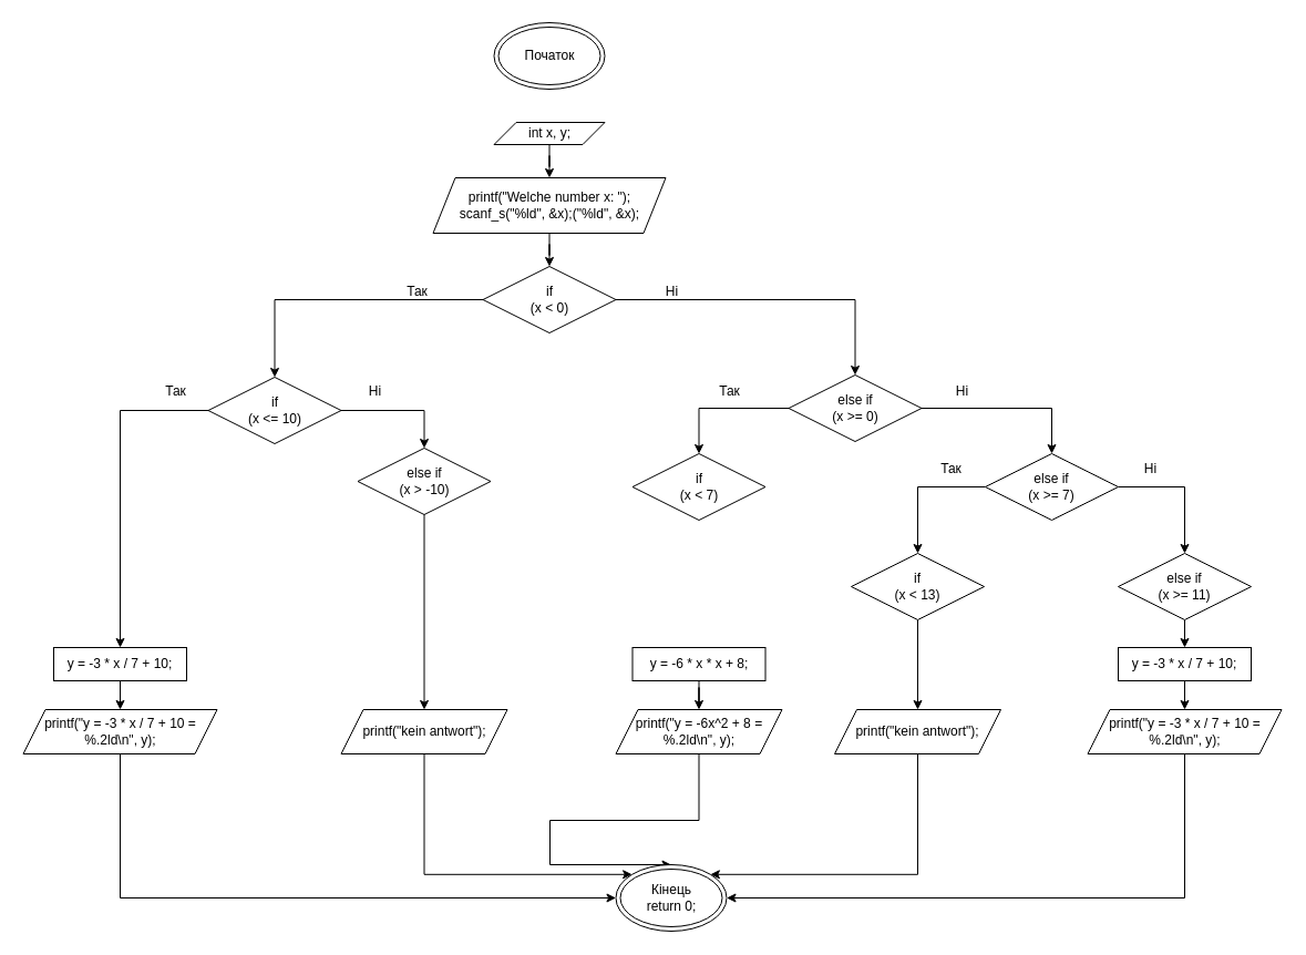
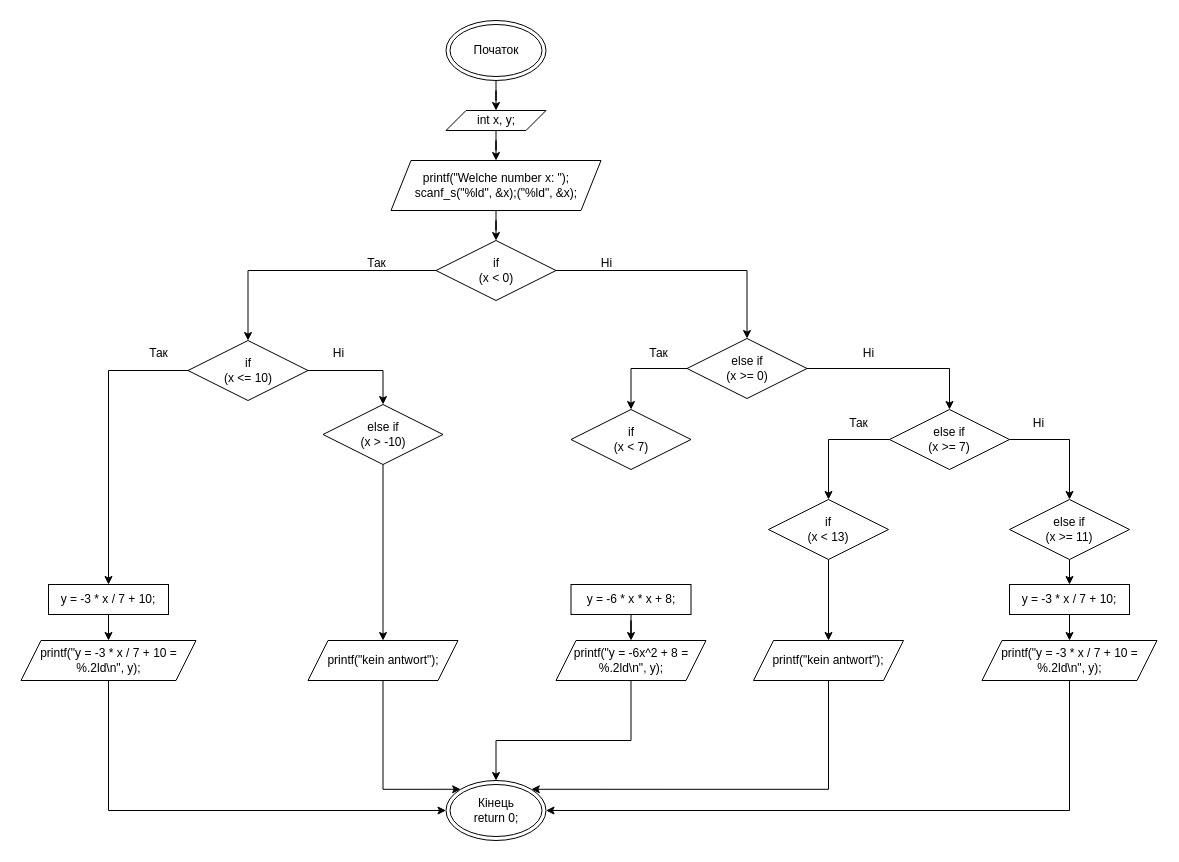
  <mxCell id="0" />
  <mxCell id="1" parent="0" />
+ <mxCell id="2" value="" style="edgeStyle=orthogonalEdgeStyle;rounded=0;orthogonalLoop=1;jettySize=auto;html=1;" parent="1" source="3" target="5" edge="1"><mxGeometry relative="1" as="geometry" /></mxCell>
  <mxCell id="3" value="Початок" style="ellipse;shape=doubleEllipse;whiteSpace=wrap;html=1;" parent="1" vertex="1"><mxGeometry x="445.5" y="20" width="100" height="60" as="geometry" /></mxCell>
  <mxCell id="4" value="" style="edgeStyle=orthogonalEdgeStyle;rounded=0;orthogonalLoop=1;jettySize=auto;html=1;" parent="1" source="5" target="7" edge="1"><mxGeometry relative="1" as="geometry" /></mxCell>
  <mxCell id="5" value="int x, y;" style="shape=parallelogram;perimeter=parallelogramPerimeter;whiteSpace=wrap;html=1;fixedSize=1;" parent="1" vertex="1"><mxGeometry x="445.5" y="110" width="100" height="20" as="geometry" /></mxCell>
  <mxCell id="6" value="" style="edgeStyle=orthogonalEdgeStyle;rounded=0;orthogonalLoop=1;jettySize=auto;html=1;" parent="1" source="7" target="10" edge="1"><mxGeometry relative="1" as="geometry" /></mxCell>
  <mxCell id="7" value="printf(&quot;Welche number x: &quot;);&lt;div&gt;scanf_s(&quot;%ld&quot;, &amp;amp;x);(&quot;%ld&quot;, &amp;amp;x);&lt;/div&gt;" style="shape=parallelogram;perimeter=parallelogramPerimeter;whiteSpace=wrap;html=1;fixedSize=1;" parent="1" vertex="1"><mxGeometry x="390.5" y="160" width="210" height="50" as="geometry" /></mxCell>
  <mxCell id="8" style="edgeStyle=orthogonalEdgeStyle;rounded=0;orthogonalLoop=1;jettySize=auto;html=1;entryX=0.5;entryY=0;entryDx=0;entryDy=0;" parent="1" source="10" target="16" edge="1"><mxGeometry relative="1" as="geometry" /></mxCell>
  <mxCell id="9" value="" style="edgeStyle=orthogonalEdgeStyle;rounded=0;orthogonalLoop=1;jettySize=auto;html=1;entryX=0.5;entryY=0;entryDx=0;entryDy=0;" parent="1" source="10" target="13" edge="1"><mxGeometry relative="1" as="geometry"><Array as="points"><mxPoint x="248" y="270" /></Array></mxGeometry></mxCell>
  <mxCell id="10" value="if&lt;br&gt;(x &amp;lt; 0)" style="rhombus;whiteSpace=wrap;html=1;" parent="1" vertex="1"><mxGeometry x="435.5" y="240" width="120" height="60" as="geometry" /></mxCell>
  <mxCell id="11" style="edgeStyle=orthogonalEdgeStyle;rounded=0;orthogonalLoop=1;jettySize=auto;html=1;entryX=0.5;entryY=0;entryDx=0;entryDy=0;exitX=1;exitY=0.5;exitDx=0;exitDy=0;" parent="1" source="13" target="20" edge="1"><mxGeometry relative="1" as="geometry" /></mxCell>
  <mxCell id="12" style="edgeStyle=orthogonalEdgeStyle;rounded=0;orthogonalLoop=1;jettySize=auto;html=1;entryX=0.5;entryY=0;entryDx=0;entryDy=0;exitX=0;exitY=0.5;exitDx=0;exitDy=0;" parent="1" source="13" target="23" edge="1"><mxGeometry relative="1" as="geometry" /></mxCell>
  <mxCell id="13" value="if&lt;br&gt;(x &amp;lt;= 10)" style="rhombus;whiteSpace=wrap;html=1;" parent="1" vertex="1"><mxGeometry x="187.5" y="340" width="120" height="60" as="geometry" /></mxCell>
  <mxCell id="14" style="edgeStyle=orthogonalEdgeStyle;rounded=0;orthogonalLoop=1;jettySize=auto;html=1;entryX=0.5;entryY=0;entryDx=0;entryDy=0;exitX=0;exitY=0.5;exitDx=0;exitDy=0;" parent="1" source="16" target="21" edge="1"><mxGeometry relative="1" as="geometry" /></mxCell>
  <mxCell id="15" style="edgeStyle=orthogonalEdgeStyle;rounded=0;orthogonalLoop=1;jettySize=auto;html=1;entryX=0.5;entryY=0;entryDx=0;entryDy=0;exitX=1;exitY=0.5;exitDx=0;exitDy=0;" parent="1" source="16" target="30" edge="1"><mxGeometry relative="1" as="geometry" /></mxCell>
- <mxCell id="16" value="else if&lt;br&gt;(x &amp;gt;= 0)" style="rhombus;whiteSpace=wrap;html=1;" parent="1" vertex="1"><mxGeometry x="711.5" y="338" width="120" height="60" as="geometry" /></mxCell>
+ <mxCell id="16" value="else if&lt;br&gt;(x &amp;gt;= 0)" style="rhombus;whiteSpace=wrap;html=1;" parent="1" vertex="1"><mxGeometry x="686.5" y="338" width="120" height="60" as="geometry" /></mxCell>
  <mxCell id="17" value="Так" style="text;html=1;align=center;verticalAlign=middle;resizable=0;points=[];autosize=1;strokeColor=none;fillColor=none;" parent="1" vertex="1"><mxGeometry x="355.5" y="248" width="40" height="30" as="geometry" /></mxCell>
  <mxCell id="18" value="Ні" style="text;html=1;align=center;verticalAlign=middle;resizable=0;points=[];autosize=1;strokeColor=none;fillColor=none;" parent="1" vertex="1"><mxGeometry x="590.5" y="248" width="30" height="30" as="geometry" /></mxCell>
  <mxCell id="19" value="" style="edgeStyle=orthogonalEdgeStyle;rounded=0;orthogonalLoop=1;jettySize=auto;html=1;" parent="1" source="20" target="27" edge="1"><mxGeometry relative="1" as="geometry" /></mxCell>
  <mxCell id="20" value="else if&lt;div&gt;(x &amp;gt; -10)&lt;/div&gt;" style="rhombus;whiteSpace=wrap;html=1;" parent="1" vertex="1"><mxGeometry x="322.5" y="404" width="120" height="60" as="geometry" /></mxCell>
  <mxCell id="21" value="if&lt;br&gt;(x &amp;lt; 7)" style="rhombus;whiteSpace=wrap;html=1;" parent="1" vertex="1"><mxGeometry x="570.5" y="409" width="120" height="60" as="geometry" /></mxCell>
  <mxCell id="22" value="" style="edgeStyle=orthogonalEdgeStyle;rounded=0;orthogonalLoop=1;jettySize=auto;html=1;" parent="1" source="23" target="25" edge="1"><mxGeometry relative="1" as="geometry" /></mxCell>
  <mxCell id="23" value="y = -3 * x / 7 + 10;" style="rounded=0;whiteSpace=wrap;html=1;" parent="1" vertex="1"><mxGeometry x="48" y="584" width="120" height="30" as="geometry" /></mxCell>
  <mxCell id="24" style="edgeStyle=orthogonalEdgeStyle;rounded=0;orthogonalLoop=1;jettySize=auto;html=1;entryX=0;entryY=0.5;entryDx=0;entryDy=0;" parent="1" source="25" target="45" edge="1"><mxGeometry relative="1" as="geometry"><Array as="points"><mxPoint x="108" y="810" /></Array></mxGeometry></mxCell>
  <mxCell id="25" value="printf(&quot;y = -3 * x / 7 + 10&amp;nbsp;= %.2ld\n&quot;, y);" style="shape=parallelogram;perimeter=parallelogramPerimeter;whiteSpace=wrap;html=1;fixedSize=1;" parent="1" vertex="1"><mxGeometry x="20.5" y="640" width="175" height="40" as="geometry" /></mxCell>
  <mxCell id="26" style="edgeStyle=orthogonalEdgeStyle;rounded=0;orthogonalLoop=1;jettySize=auto;html=1;entryX=0;entryY=0;entryDx=0;entryDy=0;" parent="1" source="27" target="45" edge="1"><mxGeometry relative="1" as="geometry"><Array as="points"><mxPoint x="383" y="789" /></Array></mxGeometry></mxCell>
  <mxCell id="27" value="printf(&quot;kein antwort&quot;);" style="shape=parallelogram;perimeter=parallelogramPerimeter;whiteSpace=wrap;html=1;fixedSize=1;" parent="1" vertex="1"><mxGeometry x="307.5" y="640" width="150" height="40" as="geometry" /></mxCell>
  <mxCell id="28" style="edgeStyle=orthogonalEdgeStyle;rounded=0;orthogonalLoop=1;jettySize=auto;html=1;entryX=0.5;entryY=0;entryDx=0;entryDy=0;exitX=1;exitY=0.5;exitDx=0;exitDy=0;" parent="1" source="30" target="36" edge="1"><mxGeometry relative="1" as="geometry" /></mxCell>
  <mxCell id="29" style="edgeStyle=orthogonalEdgeStyle;rounded=0;orthogonalLoop=1;jettySize=auto;html=1;entryX=0.5;entryY=0;entryDx=0;entryDy=0;" parent="1" source="30" target="38" edge="1"><mxGeometry relative="1" as="geometry" /></mxCell>
  <mxCell id="30" value="else if&lt;div&gt;(x &amp;gt;= 7)&lt;/div&gt;" style="rhombus;whiteSpace=wrap;html=1;" parent="1" vertex="1"><mxGeometry x="889" y="409" width="120" height="60" as="geometry" /></mxCell>
  <mxCell id="31" value="" style="edgeStyle=orthogonalEdgeStyle;rounded=0;orthogonalLoop=1;jettySize=auto;html=1;" parent="1" source="32" target="34" edge="1"><mxGeometry relative="1" as="geometry" /></mxCell>
  <mxCell id="32" value="y = -6 * x * x + 8;" style="rounded=0;whiteSpace=wrap;html=1;" parent="1" vertex="1"><mxGeometry x="570.5" y="584" width="120" height="30" as="geometry" /></mxCell>
  <mxCell id="33" style="edgeStyle=orthogonalEdgeStyle;rounded=0;orthogonalLoop=1;jettySize=auto;html=1;entryX=0.5;entryY=0;entryDx=0;entryDy=0;exitX=0.5;exitY=1;exitDx=0;exitDy=0;" parent="1" source="34" target="45" edge="1"><mxGeometry relative="1" as="geometry"><Array as="points"><mxPoint x="631" y="740" /><mxPoint x="496" y="740" /></Array></mxGeometry></mxCell>
  <mxCell id="34" value="printf(&quot;y = -6x^2 + 8 = %.2ld\n&quot;, y);" style="shape=parallelogram;perimeter=parallelogramPerimeter;whiteSpace=wrap;html=1;fixedSize=1;" parent="1" vertex="1"><mxGeometry x="555.5" y="640" width="150" height="40" as="geometry" /></mxCell>
  <mxCell id="35" value="" style="edgeStyle=orthogonalEdgeStyle;rounded=0;orthogonalLoop=1;jettySize=auto;html=1;" parent="1" source="36" target="42" edge="1"><mxGeometry relative="1" as="geometry" /></mxCell>
  <mxCell id="36" value="else if&lt;div&gt;(x &amp;gt;= 11)&lt;/div&gt;" style="rhombus;whiteSpace=wrap;html=1;" parent="1" vertex="1"><mxGeometry x="1009" y="499" width="120" height="60" as="geometry" /></mxCell>
  <mxCell id="37" value="" style="edgeStyle=orthogonalEdgeStyle;rounded=0;orthogonalLoop=1;jettySize=auto;html=1;" parent="1" source="38" target="40" edge="1"><mxGeometry relative="1" as="geometry" /></mxCell>
  <mxCell id="38" value="if&lt;br&gt;(x &amp;lt; 13)" style="rhombus;whiteSpace=wrap;html=1;" parent="1" vertex="1"><mxGeometry x="768" y="499" width="120" height="60" as="geometry" /></mxCell>
  <mxCell id="39" style="edgeStyle=orthogonalEdgeStyle;rounded=0;orthogonalLoop=1;jettySize=auto;html=1;entryX=1;entryY=0;entryDx=0;entryDy=0;" parent="1" source="40" target="45" edge="1"><mxGeometry relative="1" as="geometry"><Array as="points"><mxPoint x="828" y="789" /></Array></mxGeometry></mxCell>
  <mxCell id="40" value="printf(&quot;kein antwort&quot;);" style="shape=parallelogram;perimeter=parallelogramPerimeter;whiteSpace=wrap;html=1;fixedSize=1;" parent="1" vertex="1"><mxGeometry x="753" y="640" width="150" height="40" as="geometry" /></mxCell>
  <mxCell id="41" value="" style="edgeStyle=orthogonalEdgeStyle;rounded=0;orthogonalLoop=1;jettySize=auto;html=1;" parent="1" source="42" target="44" edge="1"><mxGeometry relative="1" as="geometry" /></mxCell>
  <mxCell id="42" value="y = -3 * x / 7 + 10;" style="rounded=0;whiteSpace=wrap;html=1;" parent="1" vertex="1"><mxGeometry x="1009" y="584" width="120" height="30" as="geometry" /></mxCell>
  <mxCell id="43" style="edgeStyle=orthogonalEdgeStyle;rounded=0;orthogonalLoop=1;jettySize=auto;html=1;entryX=1;entryY=0.5;entryDx=0;entryDy=0;" parent="1" source="44" target="45" edge="1"><mxGeometry relative="1" as="geometry"><Array as="points"><mxPoint x="1069" y="810" /></Array></mxGeometry></mxCell>
  <mxCell id="44" value="printf(&quot;y = -3 * x / 7 + 10&amp;nbsp;= %.2ld\n&quot;, y);" style="shape=parallelogram;perimeter=parallelogramPerimeter;whiteSpace=wrap;html=1;fixedSize=1;" parent="1" vertex="1"><mxGeometry x="981.5" y="640" width="175" height="40" as="geometry" /></mxCell>
- <mxCell id="45" value="Кінець&lt;div&gt;return 0;&lt;/div&gt;" style="ellipse;shape=doubleEllipse;whiteSpace=wrap;html=1;" parent="1" vertex="1"><mxGeometry x="555.5" y="780" width="100" height="60" as="geometry" /></mxCell>
+ <mxCell id="45" value="Кінець&lt;div&gt;return 0;&lt;/div&gt;" style="ellipse;shape=doubleEllipse;whiteSpace=wrap;html=1;" parent="1" vertex="1"><mxGeometry x="445.5" y="780" width="100" height="60" as="geometry" /></mxCell>
  <mxCell id="46" value="Ні" style="text;html=1;align=center;verticalAlign=middle;resizable=0;points=[];autosize=1;strokeColor=none;fillColor=none;" parent="1" vertex="1"><mxGeometry x="323" y="338" width="30" height="30" as="geometry" /></mxCell>
  <mxCell id="47" value="Так" style="text;html=1;align=center;verticalAlign=middle;resizable=0;points=[];autosize=1;strokeColor=none;fillColor=none;" parent="1" vertex="1"><mxGeometry x="138" y="338" width="40" height="30" as="geometry" /></mxCell>
  <mxCell id="48" value="Ні" style="text;html=1;align=center;verticalAlign=middle;resizable=0;points=[];autosize=1;strokeColor=none;fillColor=none;" parent="1" vertex="1"><mxGeometry x="853" y="338" width="30" height="30" as="geometry" /></mxCell>
  <mxCell id="49" value="Так" style="text;html=1;align=center;verticalAlign=middle;resizable=0;points=[];autosize=1;strokeColor=none;fillColor=none;" parent="1" vertex="1"><mxGeometry x="638" y="338" width="40" height="30" as="geometry" /></mxCell>
  <mxCell id="50" value="Ні" style="text;html=1;align=center;verticalAlign=middle;resizable=0;points=[];autosize=1;strokeColor=none;fillColor=none;" parent="1" vertex="1"><mxGeometry x="1023" y="408" width="30" height="30" as="geometry" /></mxCell>
  <mxCell id="51" value="Так" style="text;html=1;align=center;verticalAlign=middle;resizable=0;points=[];autosize=1;strokeColor=none;fillColor=none;" parent="1" vertex="1"><mxGeometry x="838" y="408" width="40" height="30" as="geometry" /></mxCell>
